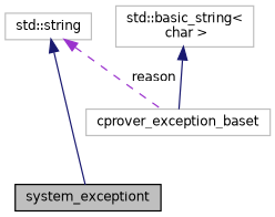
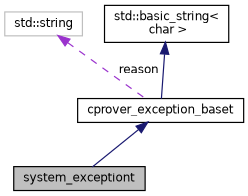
  digraph {
    node [color=black fontname=Helvetica fontsize=10 shape=record]
    edge [color=midnightblue dir=back fontname=Helvetica fontsize=10 labelfontname=Helvetica labelfontsize=10 style=solid]
    n1 [fillcolor=grey75 fontcolor=black height=0.2 label=system_exceptiont style=filled width=0.4]
-   n2 [color=grey75 height=0.2 label=cprover_exception_baset width=0.4]
+   n2 [height=0.2 label=cprover_exception_baset width=0.4]
    n3 [color=grey75 height=0.2 label="std::string" width=0.4]
-   n4 [color=grey75 height=0.2 label="std::basic_string\<\l char \>" width=0.4]
-   n3 -> n1
+   n4 [height=0.2 label="std::basic_string\<\l char \>" width=0.4]
+   n2 -> n1
    n3 -> n2 [color=darkorchid3 label=" reason" style=dashed]
    n4 -> n2
  }
